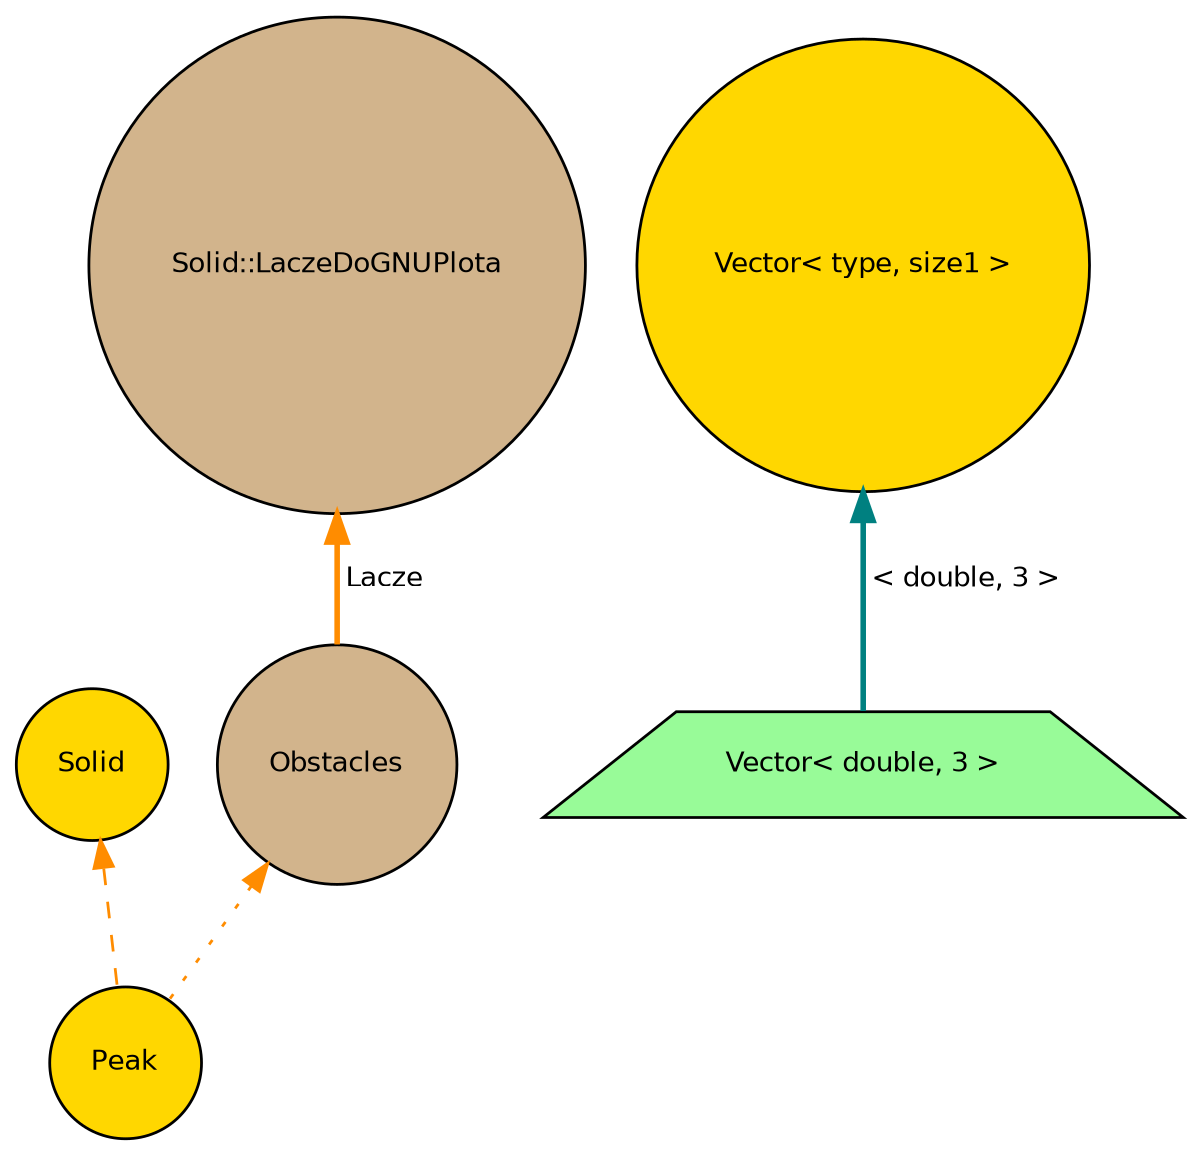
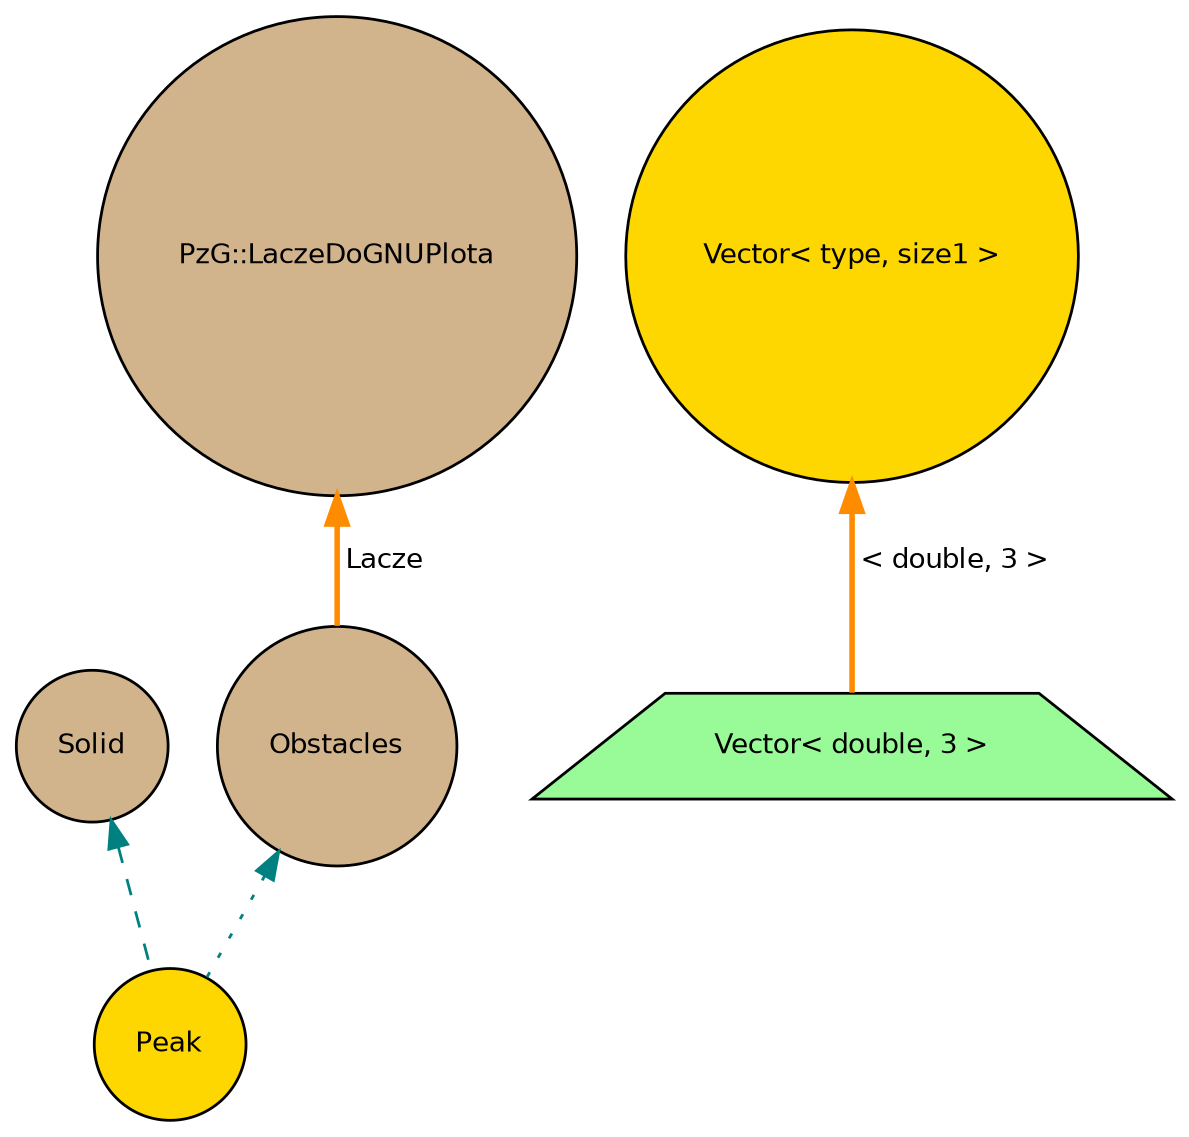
  digraph {
    node [color=black fillcolor=gold fontname=Helvetica fontsize=10 shape=circle style=filled]
    edge [color=teal dir=back fontname=Helvetica fontsize=10 labelfontname=Helvetica labelfontsize=10 style=bold]
    n1 [fontcolor=black height=0.2 label=Peak width=0.4]
-   n2 [height=0.2 label=Solid width=0.4]
+   n2 [fillcolor=tan height=0.2 label=Solid width=0.4]
    n3 [fillcolor=palegreen height=0.2 label="Vector\< double, 3 \>" shape=trapezium width=0.4]
    n4 [height=0.2 label="Vector\< type, size1 \>" width=0.4]
    n5 [fillcolor=tan height=0.2 label=Obstacles width=0.4]
-   n6 [fillcolor=tan height=0.2 label="Solid::LaczeDoGNUPlota" width=0.4]
-   n2 -> n1 [color=darkorange style=dashed]
-   n4 -> n3 [label=" \< double, 3 \>"]
-   n5 -> n1 [color=darkorange style=dotted]
+   n6 [fillcolor=tan height=0.2 label="PzG::LaczeDoGNUPlota" width=0.4]
+   n2 -> n1 [style=dashed]
+   n4 -> n3 [color=darkorange label=" \< double, 3 \>"]
+   n5 -> n1 [style=dotted]
    n6 -> n5 [color=darkorange label=" Lacze"]
  }
